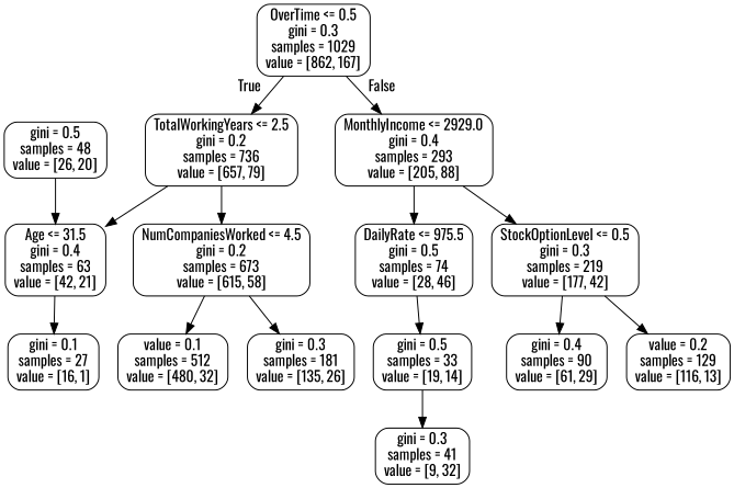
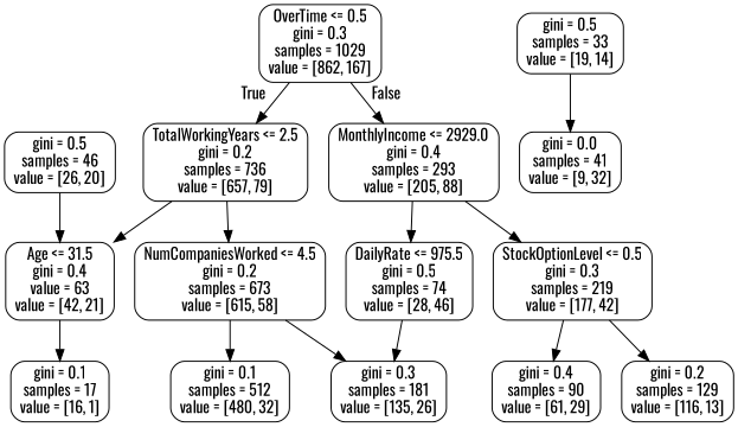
  digraph {
    fontname=Oswald
    node [color=black fontname=Oswald shape=box style=rounded]
    edge [fontname=Oswald]
    n1 [label="OverTime <= 0.5\ngini = 0.3\nsamples = 1029\nvalue = [862, 167]"]
    n2 [label="TotalWorkingYears <= 2.5\ngini = 0.2\nsamples = 736\nvalue = [657, 79]"]
    n3 [label="MonthlyIncome <= 2929.0\ngini = 0.4\nsamples = 293\nvalue = [205, 88]"]
-   n4 [label="Age <= 31.5\ngini = 0.4\nsamples = 63\nvalue = [42, 21]"]
+   n4 [label="Age <= 31.5\ngini = 0.4\nvalue = 63\nvalue = [42, 21]"]
    n5 [label="NumCompaniesWorked <= 4.5\ngini = 0.2\nsamples = 673\nvalue = [615, 58]"]
    n6 [label="DailyRate <= 975.5\ngini = 0.5\nsamples = 74\nvalue = [28, 46]"]
    n7 [label="StockOptionLevel <= 0.5\ngini = 0.3\nsamples = 219\nvalue = [177, 42]"]
-   n8 [label="gini = 0.1\nsamples = 27\nvalue = [16, 1]"]
-   n9 [label="value = 0.1\nsamples = 512\nvalue = [480, 32]"]
+   n8 [label="gini = 0.1\nsamples = 17\nvalue = [16, 1]"]
+   n9 [label="gini = 0.1\nsamples = 512\nvalue = [480, 32]"]
    n10 [label="gini = 0.3\nsamples = 181\nvalue = [135, 26]"]
-   n11 [label="gini = 0.5\nsamples = 48\nvalue = [26, 20]"]
+   n11 [label="gini = 0.5\nsamples = 46\nvalue = [26, 20]"]
    n12 [label="gini = 0.5\nsamples = 33\nvalue = [19, 14]"]
    n13 [label="gini = 0.4\nsamples = 90\nvalue = [61, 29]"]
-   n14 [label="value = 0.2\nsamples = 129\nvalue = [116, 13]"]
-   n15 [label="gini = 0.3\nsamples = 41\nvalue = [9, 32]"]
+   n14 [label="gini = 0.2\nsamples = 129\nvalue = [116, 13]"]
+   n15 [label="gini = 0.0\nsamples = 41\nvalue = [9, 32]"]
    n1 -> n2 [headlabel=True labelangle=45 labeldistance=2.5]
    n1 -> n3 [headlabel=False labelangle=-45 labeldistance=2.5]
    n2 -> n4
    n2 -> n5
    n3 -> n6
    n3 -> n7
    n4 -> n8
    n5 -> n9
    n5 -> n10
-   n6 -> n12
+   n6 -> n10
    n7 -> n13
    n7 -> n14
    n11 -> n4
    n12 -> n15
  }
